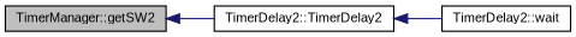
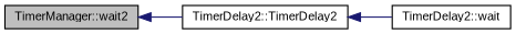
  digraph {
    fontname="Liberation Sans"
    rankdir=LR
    node [color=black fillcolor=white fontname="Liberation Sans" fontsize=10 shape=record style=filled]
    edge [color=midnightblue dir=back fontname="Liberation Sans" fontsize=10 labelfontname=Helvetica labelfontsize=10 style=solid]
-   n1 [fillcolor=grey75 fontcolor=black height=0.2 label="TimerManager::getSW2" width=0.4]
+   n1 [fillcolor=grey75 fontcolor=black height=0.2 label="TimerManager::wait2" width=0.4]
    n2 [height=0.2 label="TimerDelay2::TimerDelay2" width=0.4]
    n3 [height=0.2 label="TimerDelay2::wait" width=0.4]
    n1 -> n2
    n2 -> n3
  }
